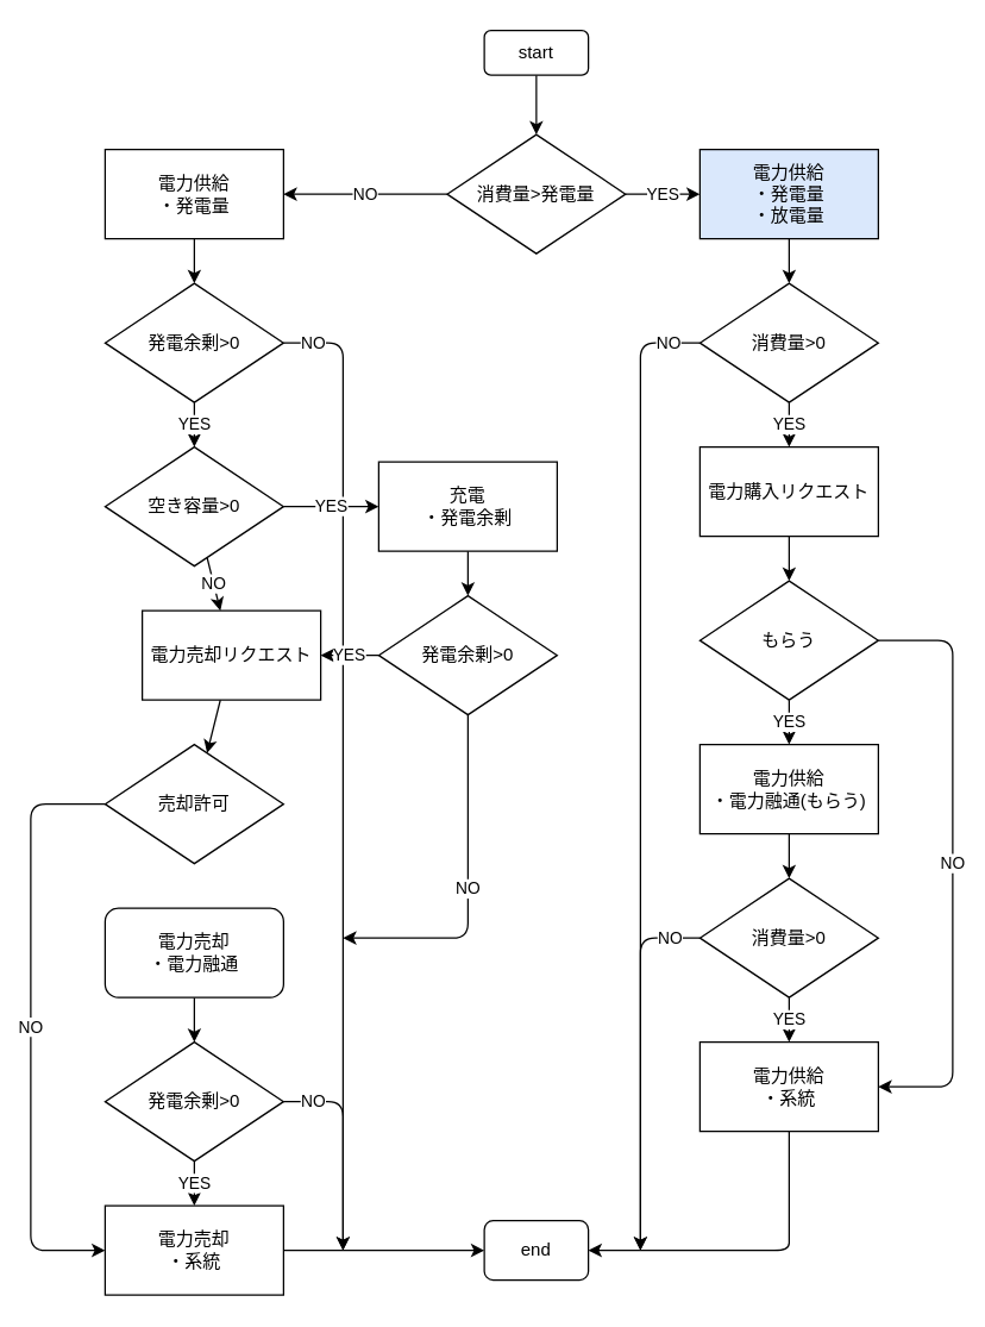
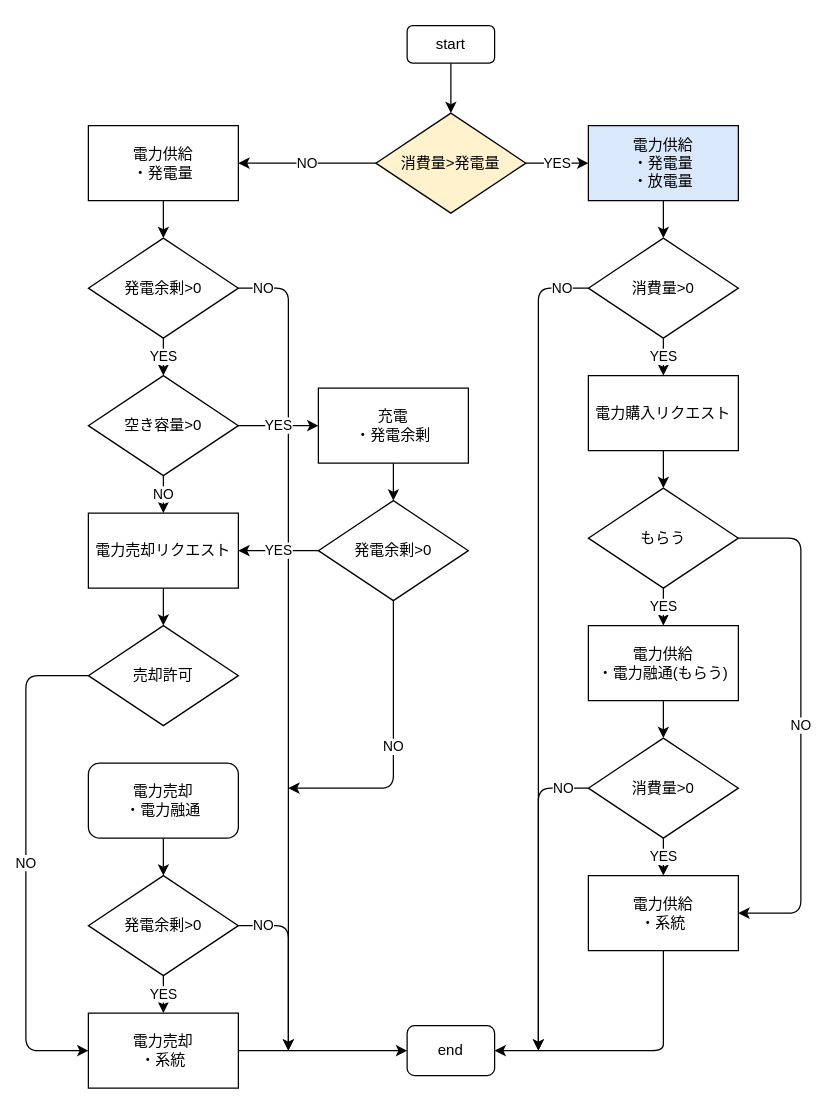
  <mxCell id="0" />
  <mxCell id="1" parent="0" />
  <mxCell id="2" style="edgeStyle=none;html=1;exitX=0.5;exitY=1;exitDx=0;exitDy=0;" edge="1" parent="1" source="3" target="6"><mxGeometry relative="1" as="geometry" /></mxCell>
  <mxCell id="3" value="start" style="rounded=1;whiteSpace=wrap;html=1;" vertex="1" parent="1"><mxGeometry x="325" width="70" height="30" as="geometry" y="20" /></mxCell>
  <mxCell id="4" value="YES" style="edgeStyle=none;html=1;exitX=1;exitY=0.5;exitDx=0;exitDy=0;" edge="1" parent="1" source="6" target="8"><mxGeometry relative="1" as="geometry" /></mxCell>
  <mxCell id="5" value="NO" style="edgeStyle=none;html=1;exitX=0;exitY=0.5;exitDx=0;exitDy=0;" edge="1" parent="1" source="6" target="26"><mxGeometry relative="1" as="geometry"><mxPoint x="240" y="130" as="sourcePoint" /></mxGeometry></mxCell>
- <mxCell id="6" value="消費量&amp;gt;発電量" style="rhombus;whiteSpace=wrap;html=1;" vertex="1" parent="1"><mxGeometry x="300" y="90" width="120" height="80" as="geometry" /></mxCell>
+ <mxCell id="6" value="消費量&amp;gt;発電量" style="rhombus;whiteSpace=wrap;html=1;fillColor=#fff2cc;" vertex="1" parent="1"><mxGeometry x="300" y="90" width="120" height="80" as="geometry" /></mxCell>
  <mxCell id="7" value="" style="edgeStyle=none;html=1;" edge="1" parent="1" source="8" target="11"><mxGeometry relative="1" as="geometry" /></mxCell>
  <mxCell id="8" value="電力供給&lt;br&gt;・発電量&lt;br&gt;・放電量" style="rounded=0;whiteSpace=wrap;html=1;fillColor=#dae8fc;" vertex="1" parent="1"><mxGeometry x="470" y="100" width="120" height="60" as="geometry" /></mxCell>
  <mxCell id="9" value="YES" style="edgeStyle=none;html=1;" edge="1" parent="1" source="11" target="13"><mxGeometry relative="1" as="geometry" /></mxCell>
  <mxCell id="10" value="NO" style="edgeStyle=none;html=1;" edge="1" parent="1" source="11"><mxGeometry x="-0.936" relative="1" as="geometry"><mxPoint x="430" y="840" as="targetPoint" /><Array as="points"><mxPoint x="430" y="230" /><mxPoint x="430" y="710" /></Array><mxPoint as="offset" /></mxGeometry></mxCell>
  <mxCell id="11" value="消費量&amp;gt;0" style="rhombus;whiteSpace=wrap;html=1;" vertex="1" parent="1"><mxGeometry x="470" y="190" width="120" height="80" as="geometry" /></mxCell>
  <mxCell id="12" value="" style="edgeStyle=none;html=1;" edge="1" parent="1" source="13" target="16"><mxGeometry relative="1" as="geometry" /></mxCell>
  <mxCell id="13" value="電力購入リクエスト" style="rounded=0;whiteSpace=wrap;html=1;" vertex="1" parent="1"><mxGeometry x="470" y="300" width="120" height="60" as="geometry" /></mxCell>
  <mxCell id="14" value="YES" style="edgeStyle=none;html=1;" edge="1" parent="1" source="16" target="18"><mxGeometry relative="1" as="geometry" /></mxCell>
  <mxCell id="15" value="NO" style="edgeStyle=none;html=1;entryX=1;entryY=0.5;entryDx=0;entryDy=0;" edge="1" parent="1" source="16" target="23"><mxGeometry relative="1" as="geometry"><mxPoint x="640" y="740" as="targetPoint" /><Array as="points"><mxPoint x="640" y="430" /><mxPoint x="640" y="730" /></Array></mxGeometry></mxCell>
  <mxCell id="16" value="もらう" style="rhombus;whiteSpace=wrap;html=1;" vertex="1" parent="1"><mxGeometry x="470" y="390" width="120" height="80" as="geometry" /></mxCell>
  <mxCell id="17" value="" style="edgeStyle=none;html=1;" edge="1" parent="1" source="18" target="21"><mxGeometry relative="1" as="geometry" /></mxCell>
  <mxCell id="18" value="電力供給&lt;br&gt;・電力融通(もらう)" style="rounded=0;whiteSpace=wrap;html=1;" vertex="1" parent="1"><mxGeometry x="470" y="500" width="120" height="60" as="geometry" /></mxCell>
  <mxCell id="19" value="YES" style="edgeStyle=none;html=1;" edge="1" parent="1" source="21" target="23"><mxGeometry relative="1" as="geometry" /></mxCell>
  <mxCell id="20" value="NO" style="edgeStyle=none;html=1;" edge="1" parent="1" source="21"><mxGeometry x="-0.84" relative="1" as="geometry"><mxPoint x="430" y="840" as="targetPoint" /><Array as="points"><mxPoint x="430" y="630" /></Array><mxPoint as="offset" /></mxGeometry></mxCell>
  <mxCell id="21" value="消費量&amp;gt;0" style="rhombus;whiteSpace=wrap;html=1;" vertex="1" parent="1"><mxGeometry x="470" y="590" width="120" height="80" as="geometry" /></mxCell>
  <mxCell id="22" style="edgeStyle=none;html=1;entryX=1;entryY=0.5;entryDx=0;entryDy=0;" edge="1" parent="1" source="23" target="24"><mxGeometry relative="1" as="geometry"><mxPoint x="470" y="835" as="targetPoint" /><Array as="points"><mxPoint x="530" y="820" /><mxPoint x="530" y="840" /></Array></mxGeometry></mxCell>
  <mxCell id="23" value="電力供給&lt;br&gt;・系統" style="rounded=0;whiteSpace=wrap;html=1;" vertex="1" parent="1"><mxGeometry x="470" y="700" width="120" height="60" as="geometry" /></mxCell>
  <mxCell id="24" value="end" style="rounded=1;whiteSpace=wrap;html=1;" vertex="1" parent="1"><mxGeometry x="325" y="820" width="70" height="40" as="geometry" /></mxCell>
  <mxCell id="25" value="" style="edgeStyle=none;html=1;" edge="1" parent="1" source="26" target="29"><mxGeometry relative="1" as="geometry" /></mxCell>
  <mxCell id="26" value="電力供給&lt;br&gt;・発電量" style="rounded=0;whiteSpace=wrap;html=1;" vertex="1" parent="1"><mxGeometry x="70" y="100" width="120" height="60" as="geometry" /></mxCell>
  <mxCell id="27" value="YES" style="edgeStyle=none;html=1;" edge="1" parent="1" source="29" target="41"><mxGeometry relative="1" as="geometry" /></mxCell>
  <mxCell id="28" value="NO" style="edgeStyle=none;html=1;" edge="1" parent="1" source="29"><mxGeometry x="-0.939" relative="1" as="geometry"><mxPoint x="230" y="840" as="targetPoint" /><Array as="points"><mxPoint x="230" y="230" /></Array><mxPoint as="offset" /></mxGeometry></mxCell>
  <mxCell id="29" value="発電余剰&amp;gt;0" style="rhombus;whiteSpace=wrap;html=1;" vertex="1" parent="1"><mxGeometry x="70" y="190" width="120" height="80" as="geometry" /></mxCell>
  <mxCell id="30" value="" style="edgeStyle=none;html=1;" edge="1" parent="1" source="31" target="33"><mxGeometry relative="1" as="geometry" /></mxCell>
- <mxCell id="31" value="電力売却リクエスト" style="rounded=0;whiteSpace=wrap;html=1;" vertex="1" parent="1"><mxGeometry x="95" y="410" width="120" height="60" as="geometry" /></mxCell>
+ <mxCell id="31" value="電力売却リクエスト" style="rounded=0;whiteSpace=wrap;html=1;" vertex="1" parent="1"><mxGeometry x="70" y="410" width="120" height="60" as="geometry" /></mxCell>
  <mxCell id="32" value="NO" style="edgeStyle=none;html=1;entryX=0;entryY=0.5;entryDx=0;entryDy=0;" edge="1" parent="1" source="33" target="43"><mxGeometry relative="1" as="geometry"><mxPoint x="20" y="840" as="targetPoint" /><Array as="points"><mxPoint x="20" y="540" /><mxPoint x="20" y="840" /></Array></mxGeometry></mxCell>
  <mxCell id="33" value="売却許可" style="rhombus;whiteSpace=wrap;html=1;" vertex="1" parent="1"><mxGeometry x="70" y="500" width="120" height="80" as="geometry" /></mxCell>
  <mxCell id="34" value="" style="edgeStyle=none;html=1;" edge="1" parent="1" source="35" target="38"><mxGeometry relative="1" as="geometry" /></mxCell>
  <mxCell id="35" value="電力売却&lt;br&gt;・電力融通" style="whiteSpace=wrap;html=1;rounded=1;" vertex="1" parent="1"><mxGeometry x="70" y="610" width="120" height="60" as="geometry" /></mxCell>
  <mxCell id="36" value="YES" style="edgeStyle=none;html=1;" edge="1" parent="1" source="38" target="43"><mxGeometry relative="1" as="geometry" /></mxCell>
  <mxCell id="37" value="NO" style="edgeStyle=none;html=1;" edge="1" parent="1" source="38"><mxGeometry x="-0.714" relative="1" as="geometry"><mxPoint x="230" y="840" as="targetPoint" /><Array as="points"><mxPoint x="230" y="740" /></Array><mxPoint as="offset" /></mxGeometry></mxCell>
  <mxCell id="38" value="発電余剰&amp;gt;0" style="rhombus;whiteSpace=wrap;html=1;" vertex="1" parent="1"><mxGeometry x="70" y="700" width="120" height="80" as="geometry" /></mxCell>
  <mxCell id="39" value="YES" style="edgeStyle=none;html=1;entryX=0;entryY=0.5;entryDx=0;entryDy=0;" edge="1" parent="1" source="41" target="45"><mxGeometry x="0.003" relative="1" as="geometry"><mxPoint x="230" y="340" as="targetPoint" /><mxPoint as="offset" /></mxGeometry></mxCell>
  <mxCell id="40" value="NO" style="edgeStyle=none;html=1;" edge="1" parent="1" source="41" target="31"><mxGeometry relative="1" as="geometry" /></mxCell>
  <mxCell id="41" value="空き容量&amp;gt;0" style="rhombus;whiteSpace=wrap;html=1;" vertex="1" parent="1"><mxGeometry x="70" y="300" width="120" height="80" as="geometry" /></mxCell>
  <mxCell id="42" value="" style="edgeStyle=none;html=1;" edge="1" parent="1" source="43" target="24"><mxGeometry relative="1" as="geometry" /></mxCell>
  <mxCell id="43" value="電力売却&lt;br&gt;・系統" style="rounded=0;whiteSpace=wrap;html=1;" vertex="1" parent="1"><mxGeometry x="70" y="810" width="120" height="60" as="geometry" /></mxCell>
  <mxCell id="44" style="edgeStyle=none;html=1;entryX=0.5;entryY=0;entryDx=0;entryDy=0;" edge="1" parent="1" source="45" target="48"><mxGeometry relative="1" as="geometry"><mxPoint x="30" y="400" as="targetPoint" /></mxGeometry></mxCell>
  <mxCell id="45" value="充電&lt;br&gt;・発電余剰" style="rounded=0;whiteSpace=wrap;html=1;" vertex="1" parent="1"><mxGeometry x="254" y="310" width="120" height="60" as="geometry" /></mxCell>
  <mxCell id="46" value="YES" style="edgeStyle=none;html=1;exitX=0;exitY=0.5;exitDx=0;exitDy=0;" edge="1" parent="1" source="48" target="31"><mxGeometry relative="1" as="geometry"><mxPoint x="230" y="440" as="sourcePoint" /><mxPoint as="offset" /></mxGeometry></mxCell>
  <mxCell id="47" value="NO" style="edgeStyle=none;html=1;" edge="1" parent="1" source="48"><mxGeometry relative="1" as="geometry"><mxPoint x="230" y="630" as="targetPoint" /><Array as="points"><mxPoint x="314" y="630" /></Array></mxGeometry></mxCell>
  <mxCell id="48" value="発電余剰&amp;gt;0" style="rhombus;whiteSpace=wrap;html=1;" vertex="1" parent="1"><mxGeometry x="254" y="400" width="120" height="80" as="geometry" /></mxCell>
